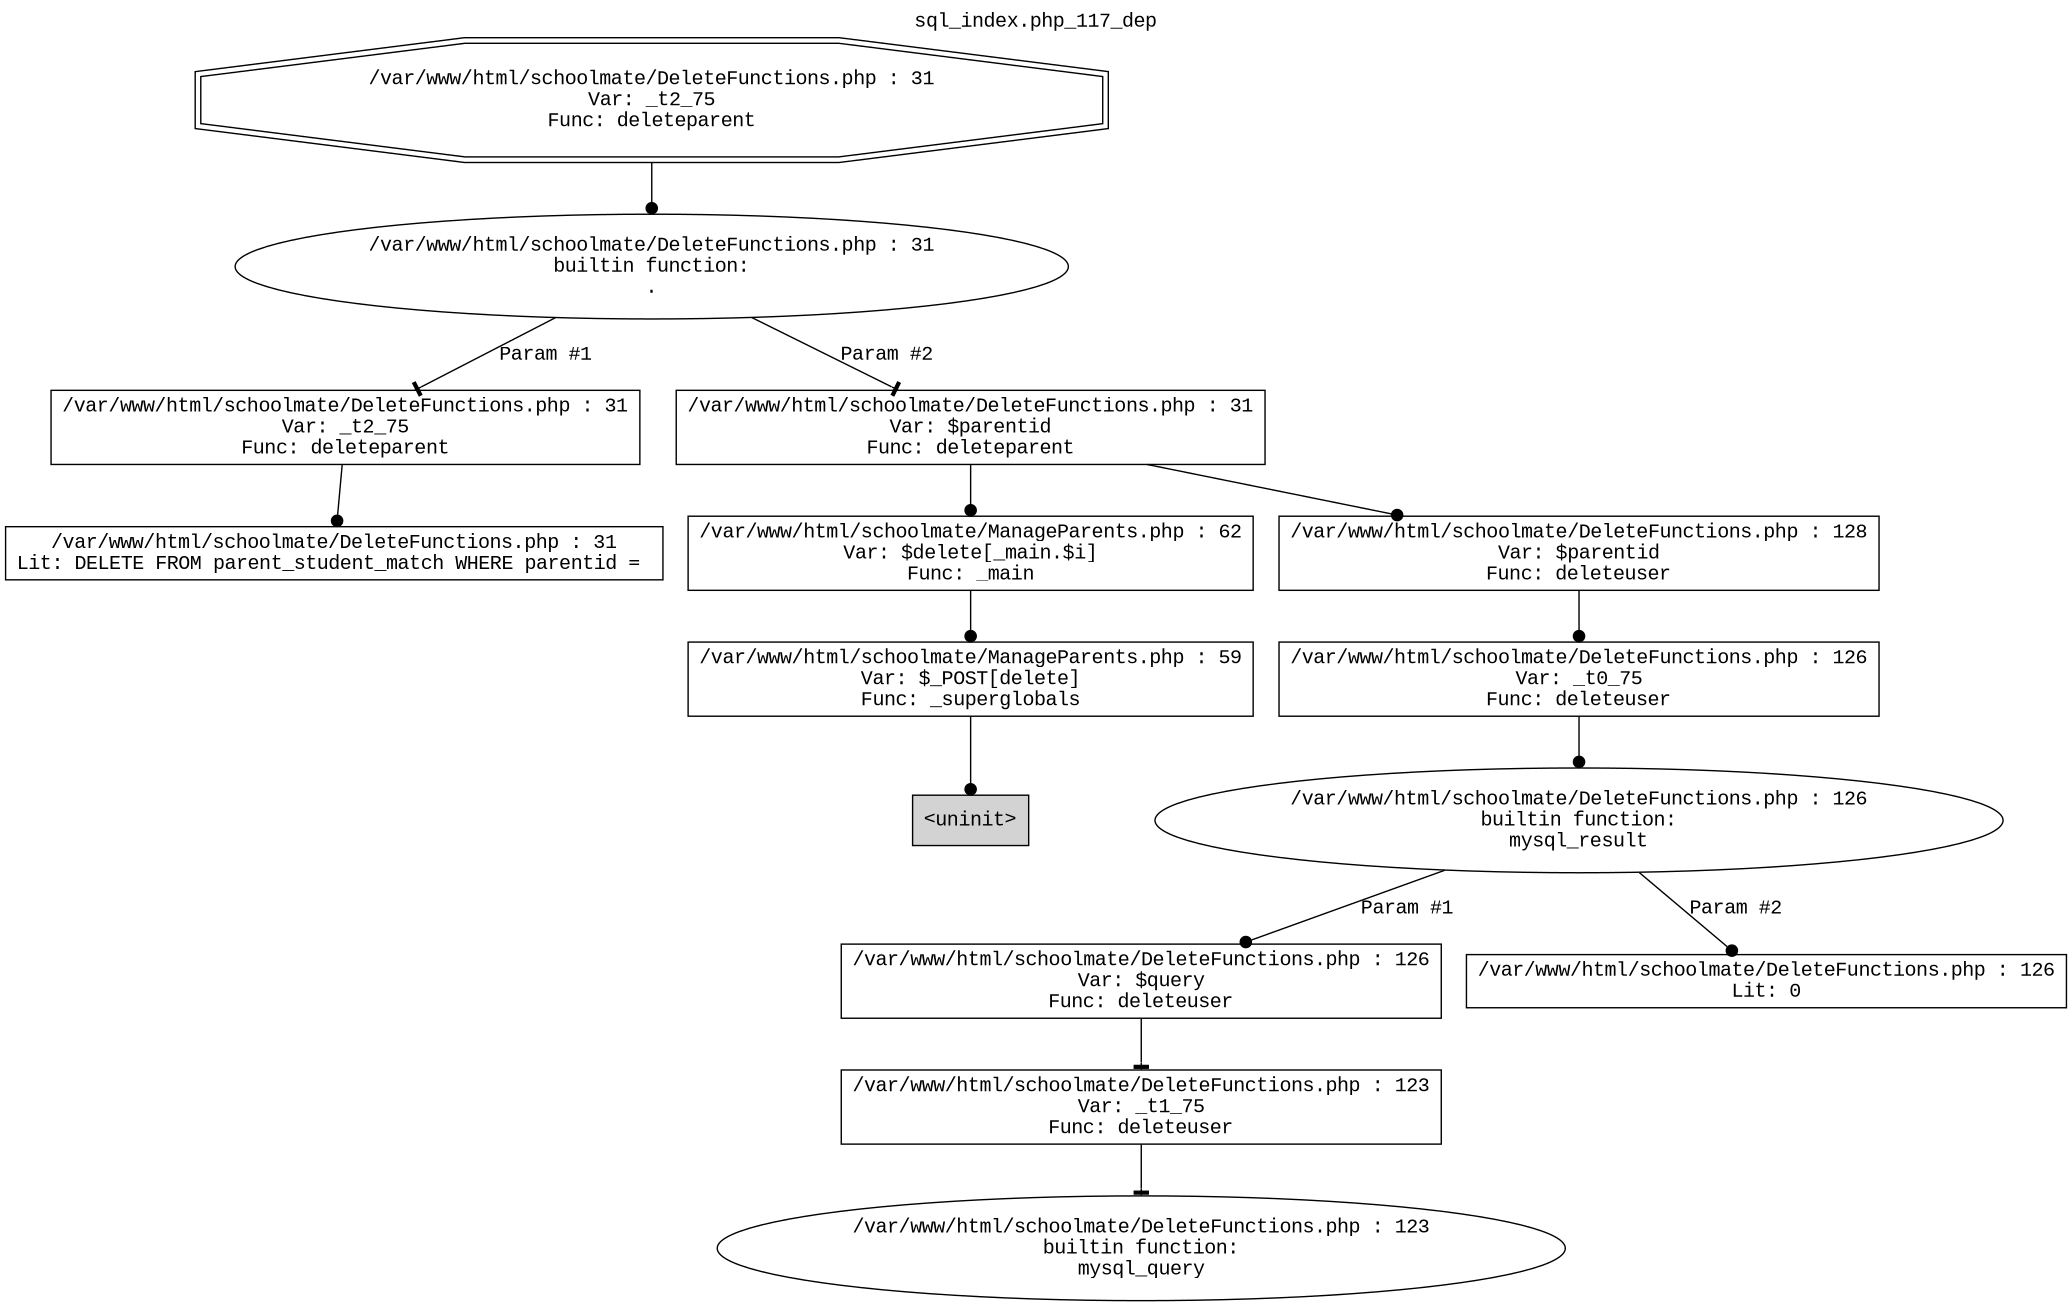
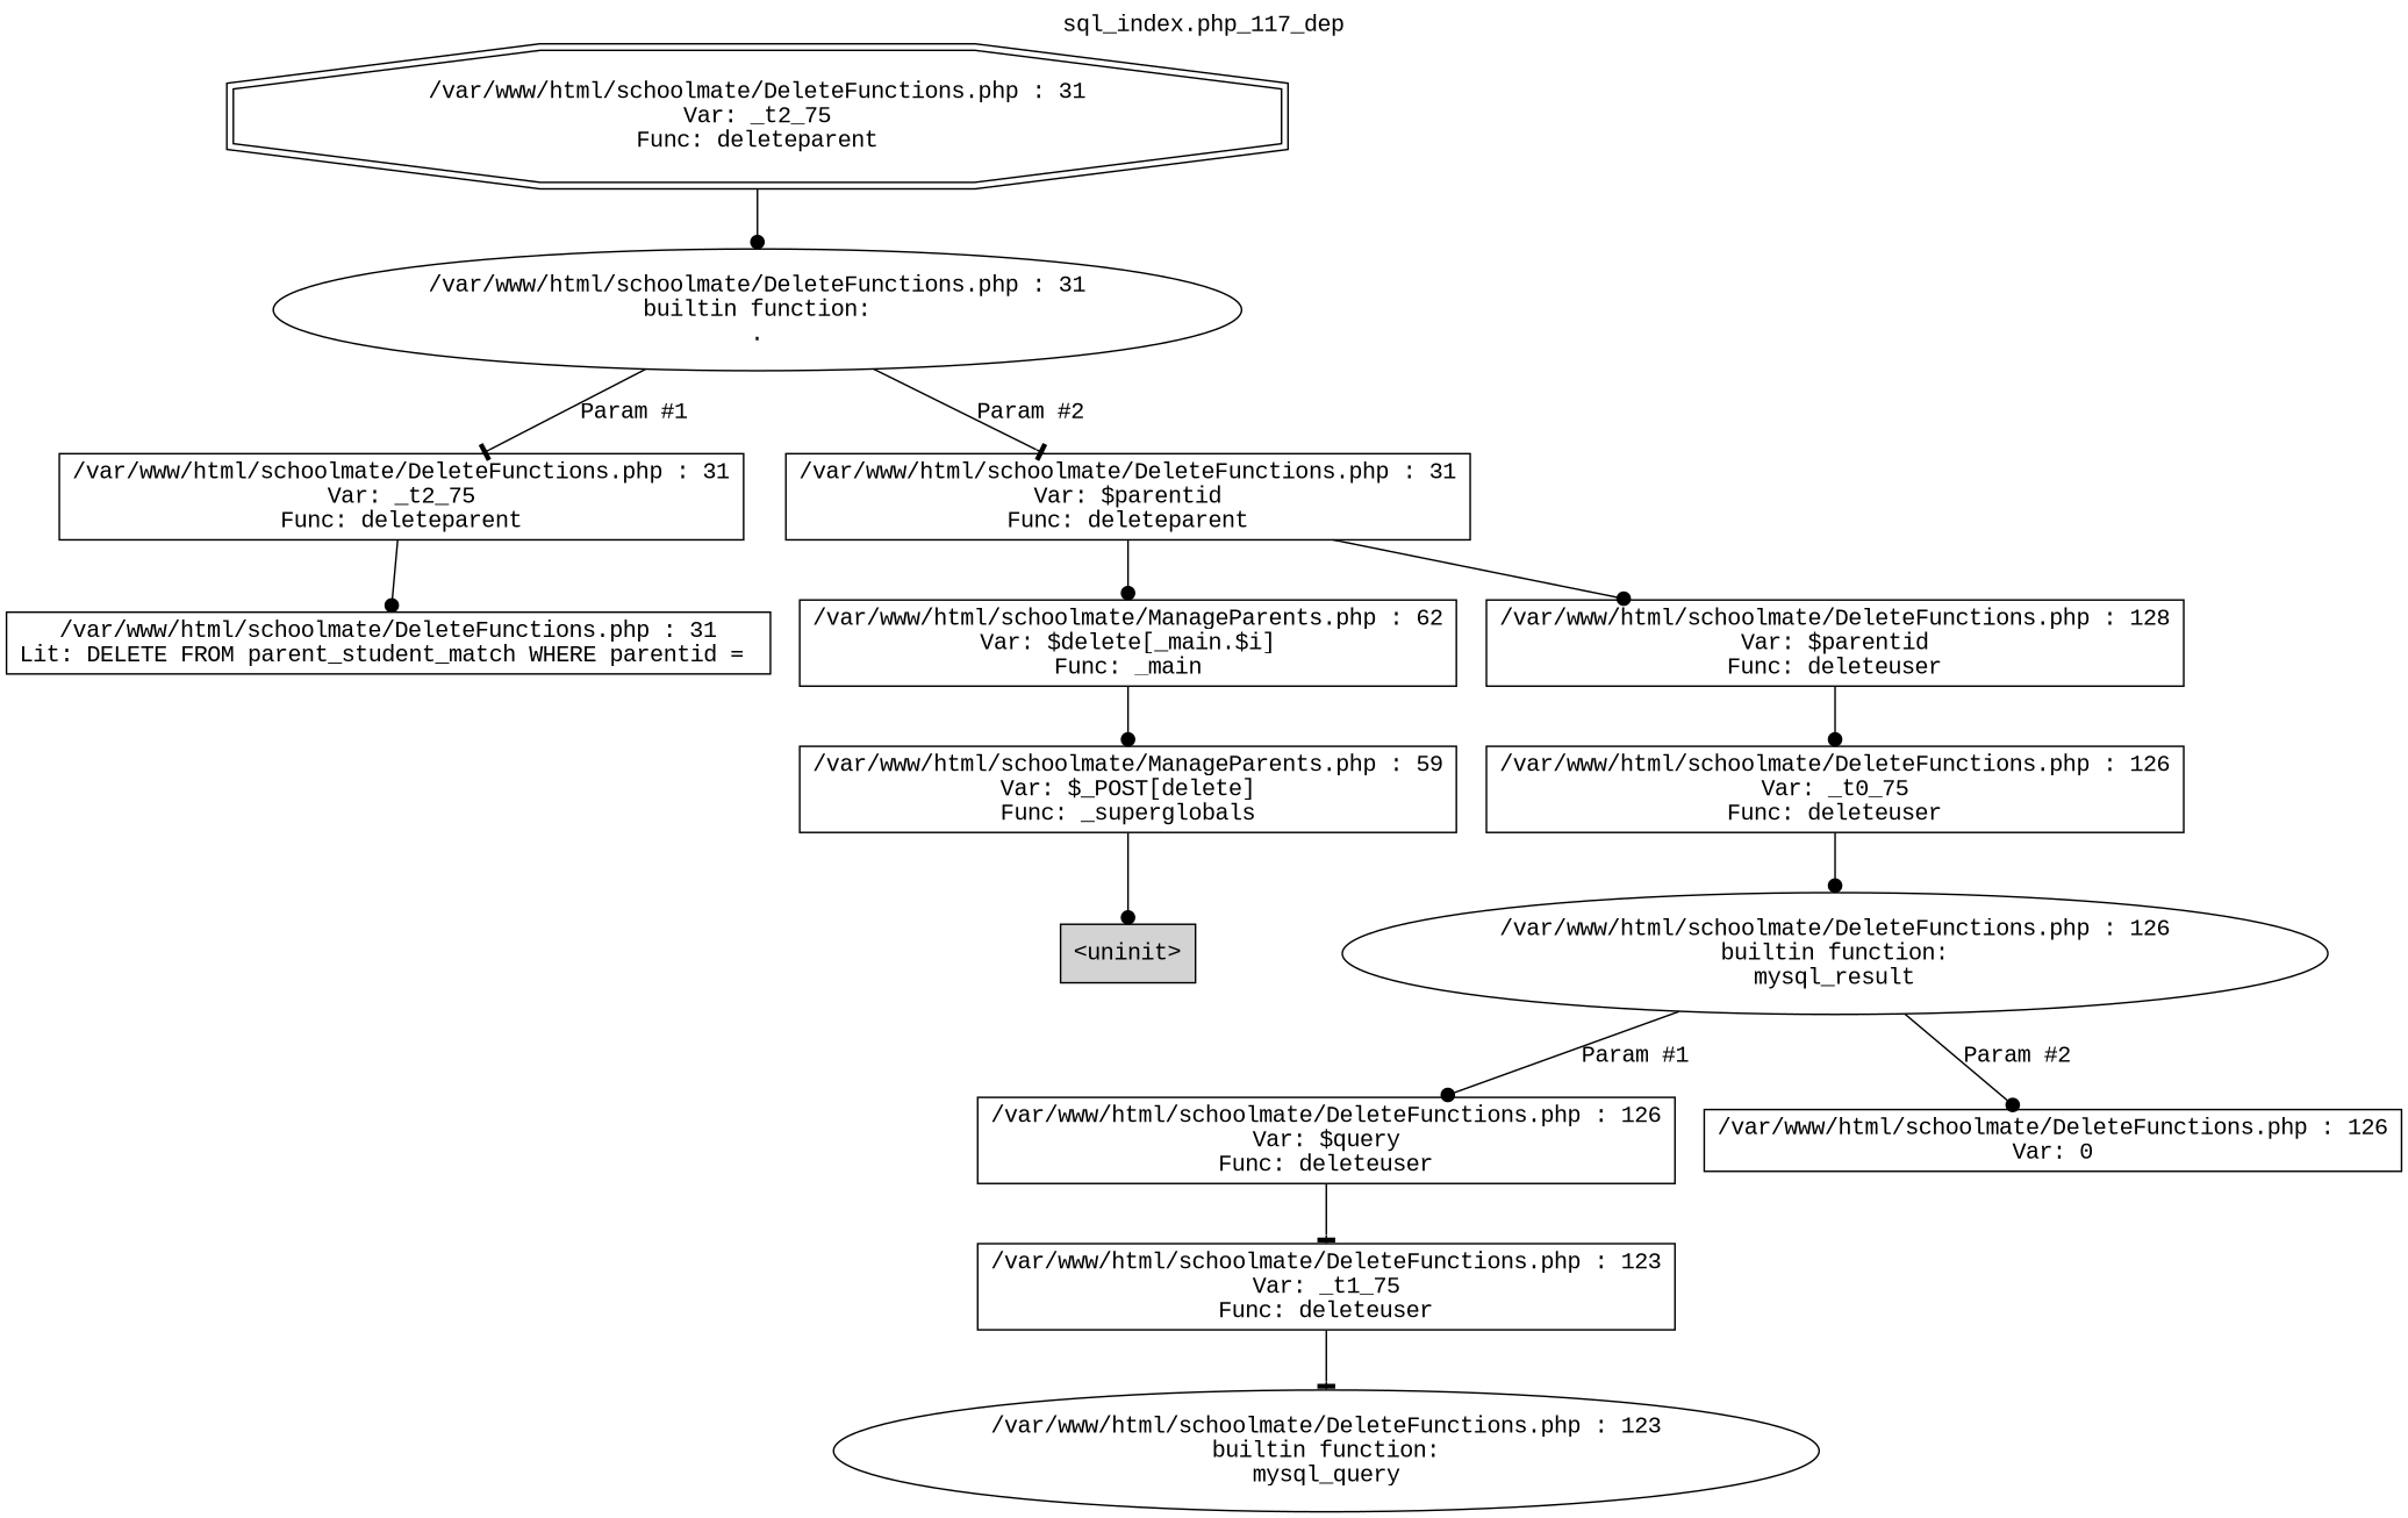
  digraph {
    label="sql_index.php_117_dep"
    labelloc=t
    fontname="Liberation Mono"
    node [shape=box fontname="Liberation Mono"]
    edge [arrowhead=dot fontname="Liberation Mono"]
    n1 [label="/var/www/html/schoolmate/DeleteFunctions.php : 31\nVar: _t2_75\nFunc: deleteparent\n" shape=doubleoctagon]
    n2 [label="/var/www/html/schoolmate/DeleteFunctions.php : 31\nbuiltin function:\n.\n" shape=ellipse]
    n3 [label="/var/www/html/schoolmate/DeleteFunctions.php : 31\nVar: _t2_75\nFunc: deleteparent\n"]
    n4 [label="/var/www/html/schoolmate/DeleteFunctions.php : 31\nVar: $parentid\nFunc: deleteparent\n"]
    n5 [label="/var/www/html/schoolmate/DeleteFunctions.php : 31\nLit: DELETE FROM parent_student_match WHERE parentid = \n"]
    n6 [label="/var/www/html/schoolmate/ManageParents.php : 62\nVar: $delete[_main.$i]\nFunc: _main\n"]
    n7 [label="/var/www/html/schoolmate/DeleteFunctions.php : 128\nVar: $parentid\nFunc: deleteuser\n"]
    n8 [label="/var/www/html/schoolmate/ManageParents.php : 59\nVar: $_POST[delete]\nFunc: _superglobals\n"]
    n9 [label="<uninit>" style=filled]
    n10 [label="/var/www/html/schoolmate/DeleteFunctions.php : 126\nVar: _t0_75\nFunc: deleteuser\n"]
    n11 [label="/var/www/html/schoolmate/DeleteFunctions.php : 126\nbuiltin function:\nmysql_result\n" shape=ellipse]
    n12 [label="/var/www/html/schoolmate/DeleteFunctions.php : 126\nVar: $query\nFunc: deleteuser\n"]
-   n13 [label="/var/www/html/schoolmate/DeleteFunctions.php : 126\nLit: 0\n"]
+   n13 [label="/var/www/html/schoolmate/DeleteFunctions.php : 126\nVar: 0\n"]
    n14 [label="/var/www/html/schoolmate/DeleteFunctions.php : 123\nVar: _t1_75\nFunc: deleteuser\n"]
    n15 [label="/var/www/html/schoolmate/DeleteFunctions.php : 123\nbuiltin function:\nmysql_query\n" shape=ellipse]
    n1 -> n2
    n2 -> n3 [label="Param #1" arrowhead=tee]
    n2 -> n4 [label="Param #2" arrowhead=tee]
    n3 -> n5
    n4 -> n6
    n4 -> n7
    n6 -> n8
    n7 -> n10
    n8 -> n9
    n10 -> n11
    n11 -> n12 [label="Param #1"]
    n11 -> n13 [label="Param #2"]
    n12 -> n14 [arrowhead=tee]
    n14 -> n15 [arrowhead=tee]
  }
